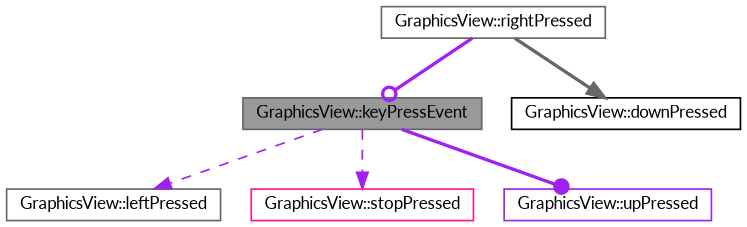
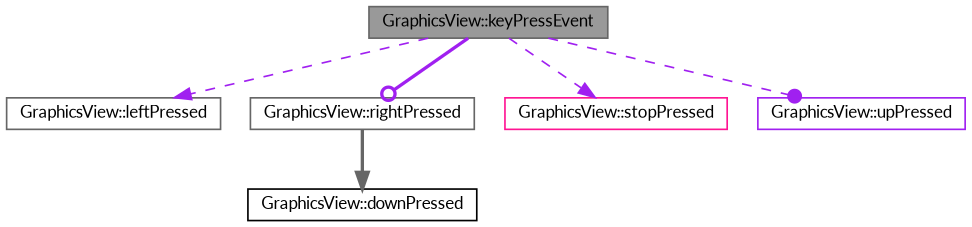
  digraph {
    fontname=Lato
    rankdir=TB
    node [color=gray40 fillcolor=white fontname=Lato fontsize=10 shape=box style=filled]
    edge [arrowhead=normal color=purple fontname=Lato fontsize=10 labelfontname=Helvetica labelfontsize=10 style=bold]
    n1 [fillcolor=grey60 fontcolor=black height=0.2 label="GraphicsView::keyPressEvent" width=0.4]
    n2 [height=0.2 label="GraphicsView::leftPressed" width=0.4]
    n3 [height=0.2 label="GraphicsView::rightPressed" width=0.4]
    n4 [color=deeppink height=0.2 label="GraphicsView::stopPressed" width=0.4]
    n5 [color=purple height=0.2 label="GraphicsView::upPressed" width=0.4]
    n6 [color=black height=0.2 label="GraphicsView::downPressed" width=0.4]
    n1 -> n2 [style=dashed]
-   n3 -> n1 [arrowhead=odot]
+   n1 -> n3 [arrowhead=odot]
    n1 -> n4 [style=dashed]
-   n1 -> n5 [arrowhead=dot]
+   n1 -> n5 [arrowhead=dot style=dashed]
    n3 -> n6 [color=gray40]
  }
